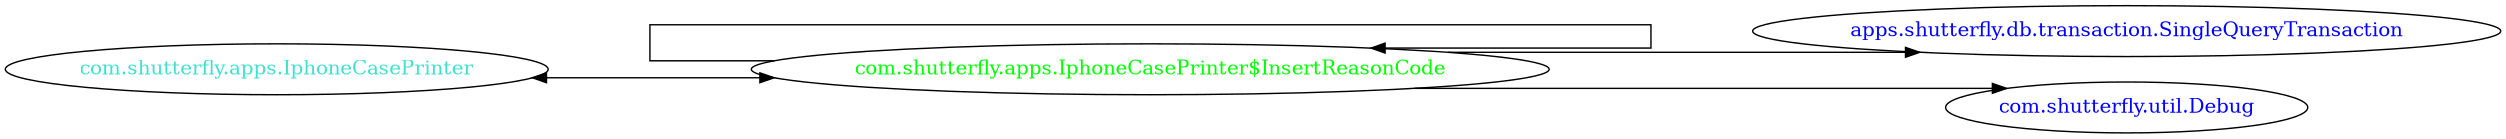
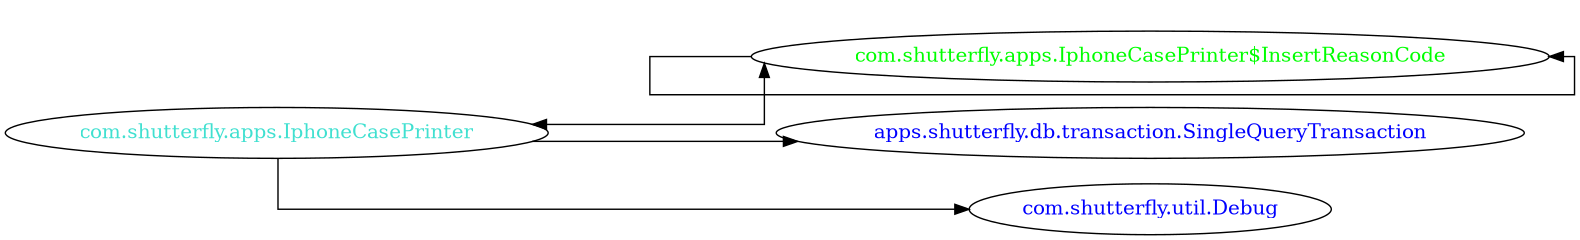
  digraph {
    concentrate=true
    rankdir=LR
    ranksep=2.0
    splines=ortho
    node [fontcolor=blue]
    "com.shutterfly.apps.IphoneCasePrinter$InsertReasonCode" [fontcolor=green]
    n2 [label="apps.shutterfly.db.transaction.SingleQueryTransaction"]
    "com.shutterfly.util.Debug"
    "com.shutterfly.apps.IphoneCasePrinter" [fontcolor=turquoise]
    "com.shutterfly.apps.IphoneCasePrinter$InsertReasonCode" -> "com.shutterfly.apps.IphoneCasePrinter$InsertReasonCode"
-   "com.shutterfly.apps.IphoneCasePrinter$InsertReasonCode" -> n2
-   "com.shutterfly.apps.IphoneCasePrinter$InsertReasonCode" -> "com.shutterfly.util.Debug"
+   "com.shutterfly.apps.IphoneCasePrinter" -> n2
+   "com.shutterfly.apps.IphoneCasePrinter" -> "com.shutterfly.util.Debug"
    "com.shutterfly.apps.IphoneCasePrinter" -> "com.shutterfly.apps.IphoneCasePrinter$InsertReasonCode" [dir=both]
  }
